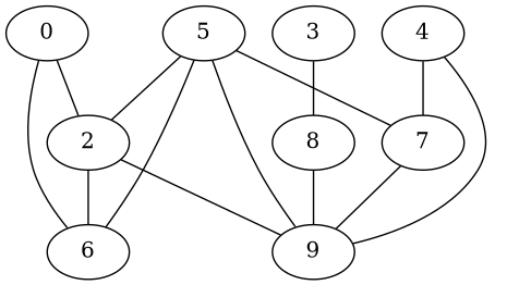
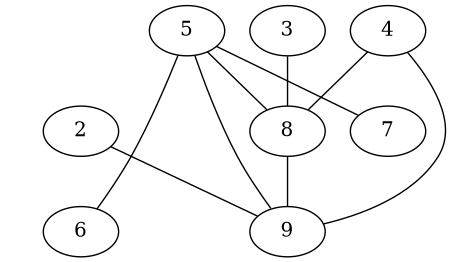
  graph {
-   0
    2
    6
    9
    8
    n6 [label=3]
    4
    7
    5
-   0 -- 2
-   0 -- 6
-   2 -- 6
    2 -- 9
    8 -- 9
    n6 -- 8
    4 -- 9
-   4 -- 7
-   7 -- 9
+   4 -- 8
    5 -- 6
    5 -- 9
-   5 -- 2
+   5 -- 8
    5 -- 7
  }
